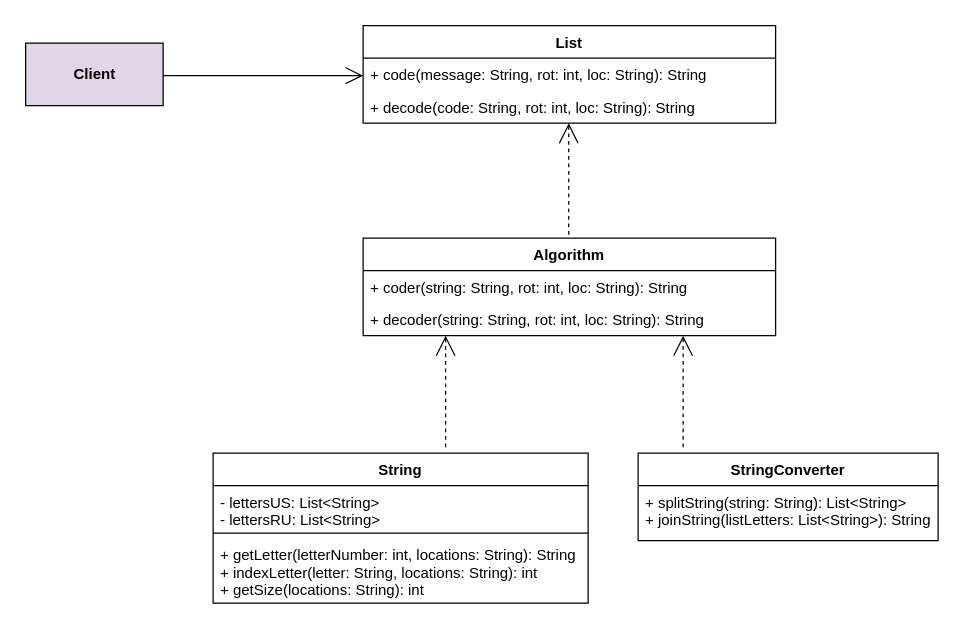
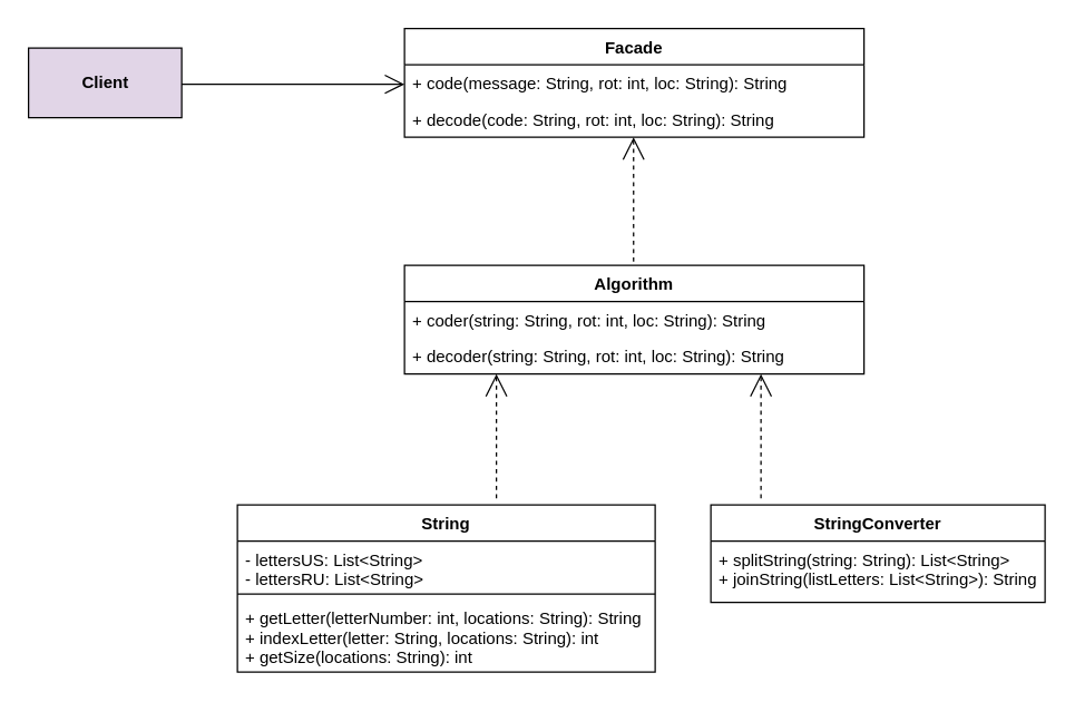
  <mxCell id="0" />
  <mxCell id="1" parent="0" />
  <mxCell id="2" value="&lt;b&gt;Client&lt;/b&gt;" style="html=1;fillColor=#e1d5e7;" parent="1" vertex="1"><mxGeometry x="20" y="34" width="110" height="50" as="geometry" /></mxCell>
- <mxCell id="3" value="List" style="swimlane;fontStyle=1;childLayout=stackLayout;horizontal=1;startSize=26;fillColor=none;horizontalStack=0;resizeParent=1;resizeParentMax=0;resizeLast=0;collapsible=1;marginBottom=0;" parent="1" vertex="1"><mxGeometry x="290" y="20" width="330" height="78" as="geometry" /></mxCell>
+ <mxCell id="3" value="Facade" style="swimlane;fontStyle=1;childLayout=stackLayout;horizontal=1;startSize=26;fillColor=none;horizontalStack=0;resizeParent=1;resizeParentMax=0;resizeLast=0;collapsible=1;marginBottom=0;" parent="1" vertex="1"><mxGeometry x="290" y="20" width="330" height="78" as="geometry" /></mxCell>
  <mxCell id="4" value="+ code(message: String, rot: int, loc: String): String" style="text;strokeColor=none;fillColor=none;align=left;verticalAlign=top;spacingLeft=4;spacingRight=4;overflow=hidden;rotatable=0;points=[[0,0.5],[1,0.5]];portConstraint=eastwest;" parent="3" vertex="1"><mxGeometry y="26" width="330" height="26" as="geometry" /></mxCell>
  <mxCell id="5" value="+ decode(code: String, rot: int, loc: String): String" style="text;strokeColor=none;fillColor=none;align=left;verticalAlign=top;spacingLeft=4;spacingRight=4;overflow=hidden;rotatable=0;points=[[0,0.5],[1,0.5]];portConstraint=eastwest;" parent="3" vertex="1"><mxGeometry y="52" width="330" height="26" as="geometry" /></mxCell>
  <mxCell id="6" value="" style="endArrow=open;endFill=1;endSize=12;html=1;" parent="1" edge="1"><mxGeometry width="160" relative="1" as="geometry"><mxPoint x="130" y="60" as="sourcePoint" /><mxPoint x="290" y="60" as="targetPoint" /></mxGeometry></mxCell>
  <mxCell id="7" value="" style="endArrow=none;html=1;endSize=12;startArrow=open;startSize=14;startFill=0;edgeStyle=orthogonalEdgeStyle;align=left;verticalAlign=bottom;endFill=0;dashed=1;" parent="1" edge="1"><mxGeometry x="-1" y="3" relative="1" as="geometry"><mxPoint x="454.5" y="98" as="sourcePoint" /><mxPoint x="454.5" y="190" as="targetPoint" /></mxGeometry></mxCell>
  <mxCell id="8" value="Algorithm" style="swimlane;fontStyle=1;childLayout=stackLayout;horizontal=1;startSize=26;fillColor=none;horizontalStack=0;resizeParent=1;resizeParentMax=0;resizeLast=0;collapsible=1;marginBottom=0;" parent="1" vertex="1"><mxGeometry x="290" y="190" width="330" height="78" as="geometry" /></mxCell>
  <mxCell id="9" value="+ coder(string: String, rot: int, loc: String): String" style="text;strokeColor=none;fillColor=none;align=left;verticalAlign=top;spacingLeft=4;spacingRight=4;overflow=hidden;rotatable=0;points=[[0,0.5],[1,0.5]];portConstraint=eastwest;" parent="8" vertex="1"><mxGeometry y="26" width="330" height="26" as="geometry" /></mxCell>
  <mxCell id="10" value="+ decoder(string: String, rot: int, loc: String): String" style="text;strokeColor=none;fillColor=none;align=left;verticalAlign=top;spacingLeft=4;spacingRight=4;overflow=hidden;rotatable=0;points=[[0,0.5],[1,0.5]];portConstraint=eastwest;" parent="8" vertex="1"><mxGeometry y="52" width="330" height="26" as="geometry" /></mxCell>
  <mxCell id="11" value="" style="endArrow=none;html=1;endSize=12;startArrow=open;startSize=14;startFill=0;edgeStyle=orthogonalEdgeStyle;align=left;verticalAlign=bottom;endFill=0;dashed=1;" parent="1" edge="1"><mxGeometry x="-1" y="3" relative="1" as="geometry"><mxPoint x="356" y="268" as="sourcePoint" /><mxPoint x="356" y="360" as="targetPoint" /></mxGeometry></mxCell>
  <mxCell id="12" value="" style="endArrow=none;html=1;endSize=12;startArrow=open;startSize=14;startFill=0;edgeStyle=orthogonalEdgeStyle;align=left;verticalAlign=bottom;endFill=0;dashed=1;" parent="1" edge="1"><mxGeometry x="-1" y="3" relative="1" as="geometry"><mxPoint x="546" y="268" as="sourcePoint" /><mxPoint x="546" y="360" as="targetPoint" /></mxGeometry></mxCell>
  <mxCell id="13" value="String" style="swimlane;fontStyle=1;align=center;verticalAlign=top;childLayout=stackLayout;horizontal=1;startSize=26;horizontalStack=0;resizeParent=1;resizeParentMax=0;resizeLast=0;collapsible=1;marginBottom=0;" parent="1" vertex="1"><mxGeometry x="170" y="362" width="300" height="120" as="geometry" /></mxCell>
  <mxCell id="14" value="- lettersUS: List&lt;String&gt;&#10;- lettersRU: List&lt;String&gt;" style="text;strokeColor=none;fillColor=none;align=left;verticalAlign=top;spacingLeft=4;spacingRight=4;overflow=hidden;rotatable=0;points=[[0,0.5],[1,0.5]];portConstraint=eastwest;" parent="13" vertex="1"><mxGeometry y="26" width="300" height="34" as="geometry" /></mxCell>
  <mxCell id="15" value="" style="line;strokeWidth=1;fillColor=none;align=left;verticalAlign=middle;spacingTop=-1;spacingLeft=3;spacingRight=3;rotatable=0;labelPosition=right;points=[];portConstraint=eastwest;" parent="13" vertex="1"><mxGeometry y="60" width="300" height="8" as="geometry" /></mxCell>
  <mxCell id="16" value="+ getLetter(letterNumber: int, locations: String): String&#10;+ indexLetter(letter: String, locations: String): int&#10;+ getSize(locations: String): int" style="text;strokeColor=none;fillColor=none;align=left;verticalAlign=top;spacingLeft=4;spacingRight=4;overflow=hidden;rotatable=0;points=[[0,0.5],[1,0.5]];portConstraint=eastwest;" parent="13" vertex="1"><mxGeometry y="68" width="300" height="52" as="geometry" /></mxCell>
  <mxCell id="17" value="StringConverter" style="swimlane;fontStyle=1;align=center;verticalAlign=top;childLayout=stackLayout;horizontal=1;startSize=26;horizontalStack=0;resizeParent=1;resizeParentMax=0;resizeLast=0;collapsible=1;marginBottom=0;" parent="1" vertex="1"><mxGeometry x="510" y="362" width="240" height="70" as="geometry" /></mxCell>
  <mxCell id="18" value="+ splitString(string: String): List&lt;String&gt;&#10;+ joinString(listLetters: List&lt;String&gt;): String" style="text;strokeColor=none;fillColor=none;align=left;verticalAlign=top;spacingLeft=4;spacingRight=4;overflow=hidden;rotatable=0;points=[[0,0.5],[1,0.5]];portConstraint=eastwest;" parent="17" vertex="1"><mxGeometry y="26" width="240" height="44" as="geometry" /></mxCell>
